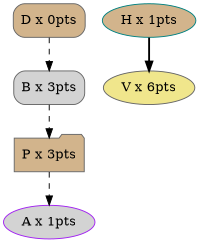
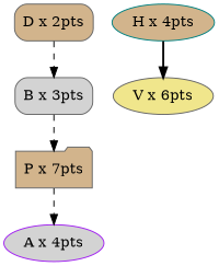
  digraph {
    rankdir=TB
    node [color=gray40 fillcolor=tan shape=ellipse style="rounded,filled"]
    edge [style=dashed]
-   n1 [label="D x 0pts" shape=box]
+   n1 [label="D x 2pts" shape=box]
    n2 [fillcolor=lightgrey label="B x 3pts" shape=box]
-   n3 [label="P x 3pts" shape=folder]
-   n4 [color=purple fillcolor=lightgrey label="A x 1pts"]
-   n5 [color=teal label="H x 1pts"]
+   n3 [label="P x 7pts" shape=folder]
+   n4 [color=purple fillcolor=lightgrey label="A x 4pts"]
+   n5 [color=teal label="H x 4pts"]
    n6 [fillcolor=khaki label="V x 6pts"]
    n1 -> n2
    n2 -> n3
    n3 -> n4
    n5 -> n6 [style=bold]
  }
